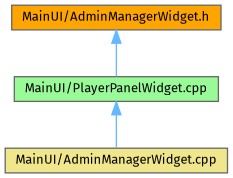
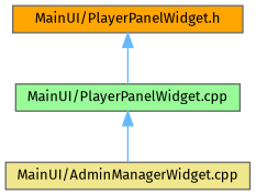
  digraph {
    fontname="Fira Sans"
    node [color=grey40 fontname="Fira Sans" fontsize=10 shape=box style=filled]
    edge [color=steelblue1 dir=back fontname="Fira Sans" fontsize=10 labelfontname=Helvetica labelfontsize=10 style=solid]
-   n1 [color=gray40 fillcolor=orange fontcolor=black height=0.2 label="MainUI/AdminManagerWidget.h" width=0.4]
+   n1 [color=gray40 fillcolor=orange fontcolor=black height=0.2 label="MainUI/PlayerPanelWidget.h" width=0.4]
    n2 [fillcolor=palegreen height=0.2 label="MainUI/PlayerPanelWidget.cpp" width=0.4]
    n3 [fillcolor=khaki height=0.2 label="MainUI/AdminManagerWidget.cpp" width=0.4]
    n1 -> n2
    n2 -> n3
  }
